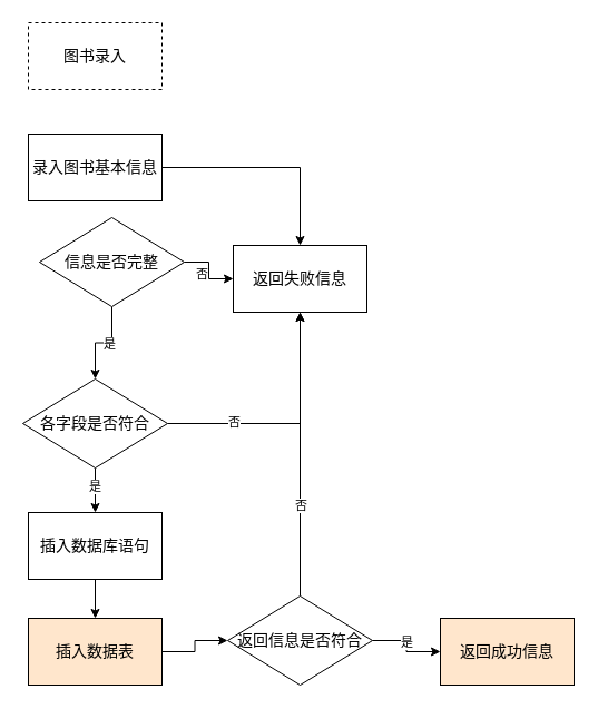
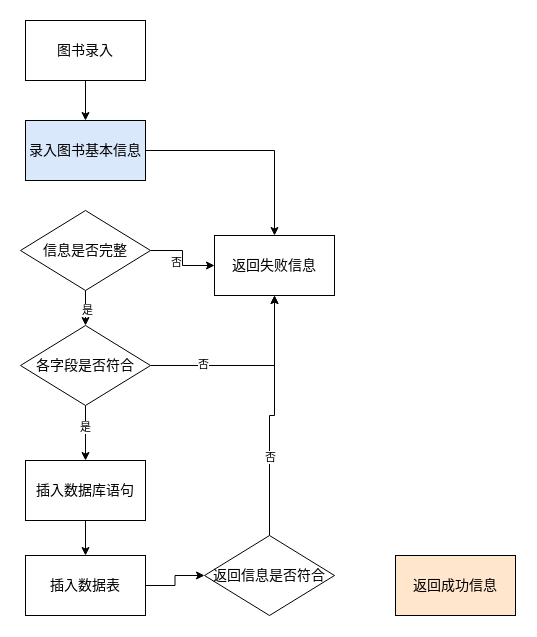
  <mxCell id="0" />
  <mxCell id="1" parent="0" />
- <mxCell id="3" value="图书录入" style="whiteSpace=wrap;html=1;fontSize=14;dashed=1;" vertex="1" parent="1"><mxGeometry x="25" y="20" width="120" height="60" as="geometry" /></mxCell>
+ <mxCell id="2" value="" style="edgeStyle=orthogonalEdgeStyle;rounded=0;orthogonalLoop=1;jettySize=auto;html=1;fontSize=14;" edge="1" parent="1" source="3" target="5"><mxGeometry relative="1" as="geometry" /></mxCell>
+ <mxCell id="3" value="图书录入" style="whiteSpace=wrap;html=1;fontSize=14;" vertex="1" parent="1"><mxGeometry x="25" y="20" width="120" height="60" as="geometry" /></mxCell>
  <mxCell id="4" value="" style="edgeStyle=orthogonalEdgeStyle;rounded=0;orthogonalLoop=1;jettySize=auto;html=1;" edge="1" parent="1" source="5" target="16"><mxGeometry relative="1" as="geometry" /></mxCell>
- <mxCell id="5" value="录入图书基本信息" style="whiteSpace=wrap;html=1;fontSize=14;" vertex="1" parent="1"><mxGeometry x="25" y="120" width="120" height="60" as="geometry" /></mxCell>
+ <mxCell id="5" value="录入图书基本信息" style="whiteSpace=wrap;html=1;fontSize=14;fillColor=#dae8fc;" vertex="1" parent="1"><mxGeometry x="25" y="120" width="120" height="60" as="geometry" /></mxCell>
  <mxCell id="6" value="" style="edgeStyle=orthogonalEdgeStyle;rounded=0;orthogonalLoop=1;jettySize=auto;html=1;" edge="1" parent="1" source="10" target="16"><mxGeometry relative="1" as="geometry" /></mxCell>
  <mxCell id="7" value="否" style="edgeLabel;html=1;align=center;verticalAlign=middle;resizable=0;points=[];" vertex="1" connectable="0" parent="6"><mxGeometry x="0.085" relative="1" as="geometry"><mxPoint x="-7" as="offset" /></mxGeometry></mxCell>
  <mxCell id="8" value="" style="edgeStyle=orthogonalEdgeStyle;rounded=0;orthogonalLoop=1;jettySize=auto;html=1;" edge="1" parent="1" source="10" target="15"><mxGeometry relative="1" as="geometry" /></mxCell>
  <mxCell id="9" value="是" style="edgeLabel;html=1;align=center;verticalAlign=middle;resizable=0;points=[];" vertex="1" connectable="0" parent="8"><mxGeometry x="-0.136" y="1" relative="1" as="geometry"><mxPoint as="offset" /></mxGeometry></mxCell>
- <mxCell id="10" value="信息是否完整" style="rhombus;whiteSpace=wrap;html=1;fontSize=14;" vertex="1" parent="1"><mxGeometry x="35" y="195" width="130" height="80" as="geometry" /></mxCell>
+ <mxCell id="10" value="信息是否完整" style="rhombus;whiteSpace=wrap;html=1;fontSize=14;" vertex="1" parent="1"><mxGeometry x="20" y="210" width="130" height="80" as="geometry" /></mxCell>
  <mxCell id="11" value="" style="edgeStyle=orthogonalEdgeStyle;rounded=0;orthogonalLoop=1;jettySize=auto;html=1;" edge="1" parent="1" source="15" target="18"><mxGeometry relative="1" as="geometry" /></mxCell>
  <mxCell id="12" value="是" style="edgeLabel;html=1;align=center;verticalAlign=middle;resizable=0;points=[];" vertex="1" connectable="0" parent="11"><mxGeometry x="-0.22" y="-1" relative="1" as="geometry"><mxPoint as="offset" /></mxGeometry></mxCell>
  <mxCell id="13" style="edgeStyle=orthogonalEdgeStyle;rounded=0;orthogonalLoop=1;jettySize=auto;html=1;exitX=1;exitY=0.5;exitDx=0;exitDy=0;entryX=0.5;entryY=1;entryDx=0;entryDy=0;" edge="1" parent="1" source="15" target="16"><mxGeometry relative="1" as="geometry" /></mxCell>
  <mxCell id="14" value="否" style="edgeLabel;html=1;align=center;verticalAlign=middle;resizable=0;points=[];" vertex="1" connectable="0" parent="13"><mxGeometry x="-0.461" y="2" relative="1" as="geometry"><mxPoint as="offset" /></mxGeometry></mxCell>
- <mxCell id="15" value="各字段是否符合" style="rhombus;whiteSpace=wrap;html=1;fontSize=14;" vertex="1" parent="1"><mxGeometry x="20" y="340" width="130" height="80" as="geometry" /></mxCell>
- <mxCell id="16" value="返回失败信息" style="whiteSpace=wrap;html=1;fontSize=14;" vertex="1" parent="1"><mxGeometry x="209" y="220" width="120" height="60" as="geometry" /></mxCell>
+ <mxCell id="15" value="各字段是否符合" style="rhombus;whiteSpace=wrap;html=1;fontSize=14;" vertex="1" parent="1"><mxGeometry x="20" y="325" width="130" height="80" as="geometry" /></mxCell>
+ <mxCell id="16" value="返回失败信息" style="whiteSpace=wrap;html=1;fontSize=14;" vertex="1" parent="1"><mxGeometry x="214" y="235" width="120" height="60" as="geometry" /></mxCell>
  <mxCell id="17" value="" style="edgeStyle=orthogonalEdgeStyle;rounded=0;orthogonalLoop=1;jettySize=auto;html=1;" edge="1" parent="1" source="18" target="20"><mxGeometry relative="1" as="geometry" /></mxCell>
  <mxCell id="18" value="插入数据库语句" style="whiteSpace=wrap;html=1;fontSize=14;" vertex="1" parent="1"><mxGeometry x="25" y="460" width="120" height="60" as="geometry" /></mxCell>
  <mxCell id="19" value="" style="edgeStyle=orthogonalEdgeStyle;rounded=0;orthogonalLoop=1;jettySize=auto;html=1;" edge="1" parent="1" source="20" target="25"><mxGeometry relative="1" as="geometry" /></mxCell>
- <mxCell id="20" value="插入数据表" style="whiteSpace=wrap;html=1;fontSize=14;fillColor=#ffe6cc;" vertex="1" parent="1"><mxGeometry x="25" y="555" width="120" height="60" as="geometry" /></mxCell>
+ <mxCell id="20" value="插入数据表" style="whiteSpace=wrap;html=1;fontSize=14;" vertex="1" parent="1"><mxGeometry x="25" y="555" width="120" height="60" as="geometry" /></mxCell>
  <mxCell id="21" style="edgeStyle=orthogonalEdgeStyle;rounded=0;orthogonalLoop=1;jettySize=auto;html=1;entryX=0.5;entryY=1;entryDx=0;entryDy=0;" edge="1" parent="1" source="25" target="16"><mxGeometry relative="1" as="geometry" /></mxCell>
  <mxCell id="22" value="否" style="edgeLabel;html=1;align=center;verticalAlign=middle;resizable=0;points=[];" vertex="1" connectable="0" parent="21"><mxGeometry x="-0.358" relative="1" as="geometry"><mxPoint as="offset" /></mxGeometry></mxCell>
- <mxCell id="23" value="" style="edgeStyle=orthogonalEdgeStyle;rounded=0;orthogonalLoop=1;jettySize=auto;html=1;" edge="1" parent="1" source="25" target="26"><mxGeometry relative="1" as="geometry" /></mxCell>
- <mxCell id="24" value="是" style="edgeLabel;html=1;align=center;verticalAlign=middle;resizable=0;points=[];" vertex="1" connectable="0" parent="23"><mxGeometry x="-0.146" y="-1" relative="1" as="geometry"><mxPoint as="offset" /></mxGeometry></mxCell>
  <mxCell id="25" value="返回信息是否符合" style="rhombus;whiteSpace=wrap;html=1;fontSize=14;" vertex="1" parent="1"><mxGeometry x="204" y="535" width="130" height="80" as="geometry" /></mxCell>
  <mxCell id="26" value="返回成功信息" style="whiteSpace=wrap;html=1;fontSize=14;fillColor=#ffe6cc;" vertex="1" parent="1"><mxGeometry x="395" y="555" width="120" height="60" as="geometry" /></mxCell>
